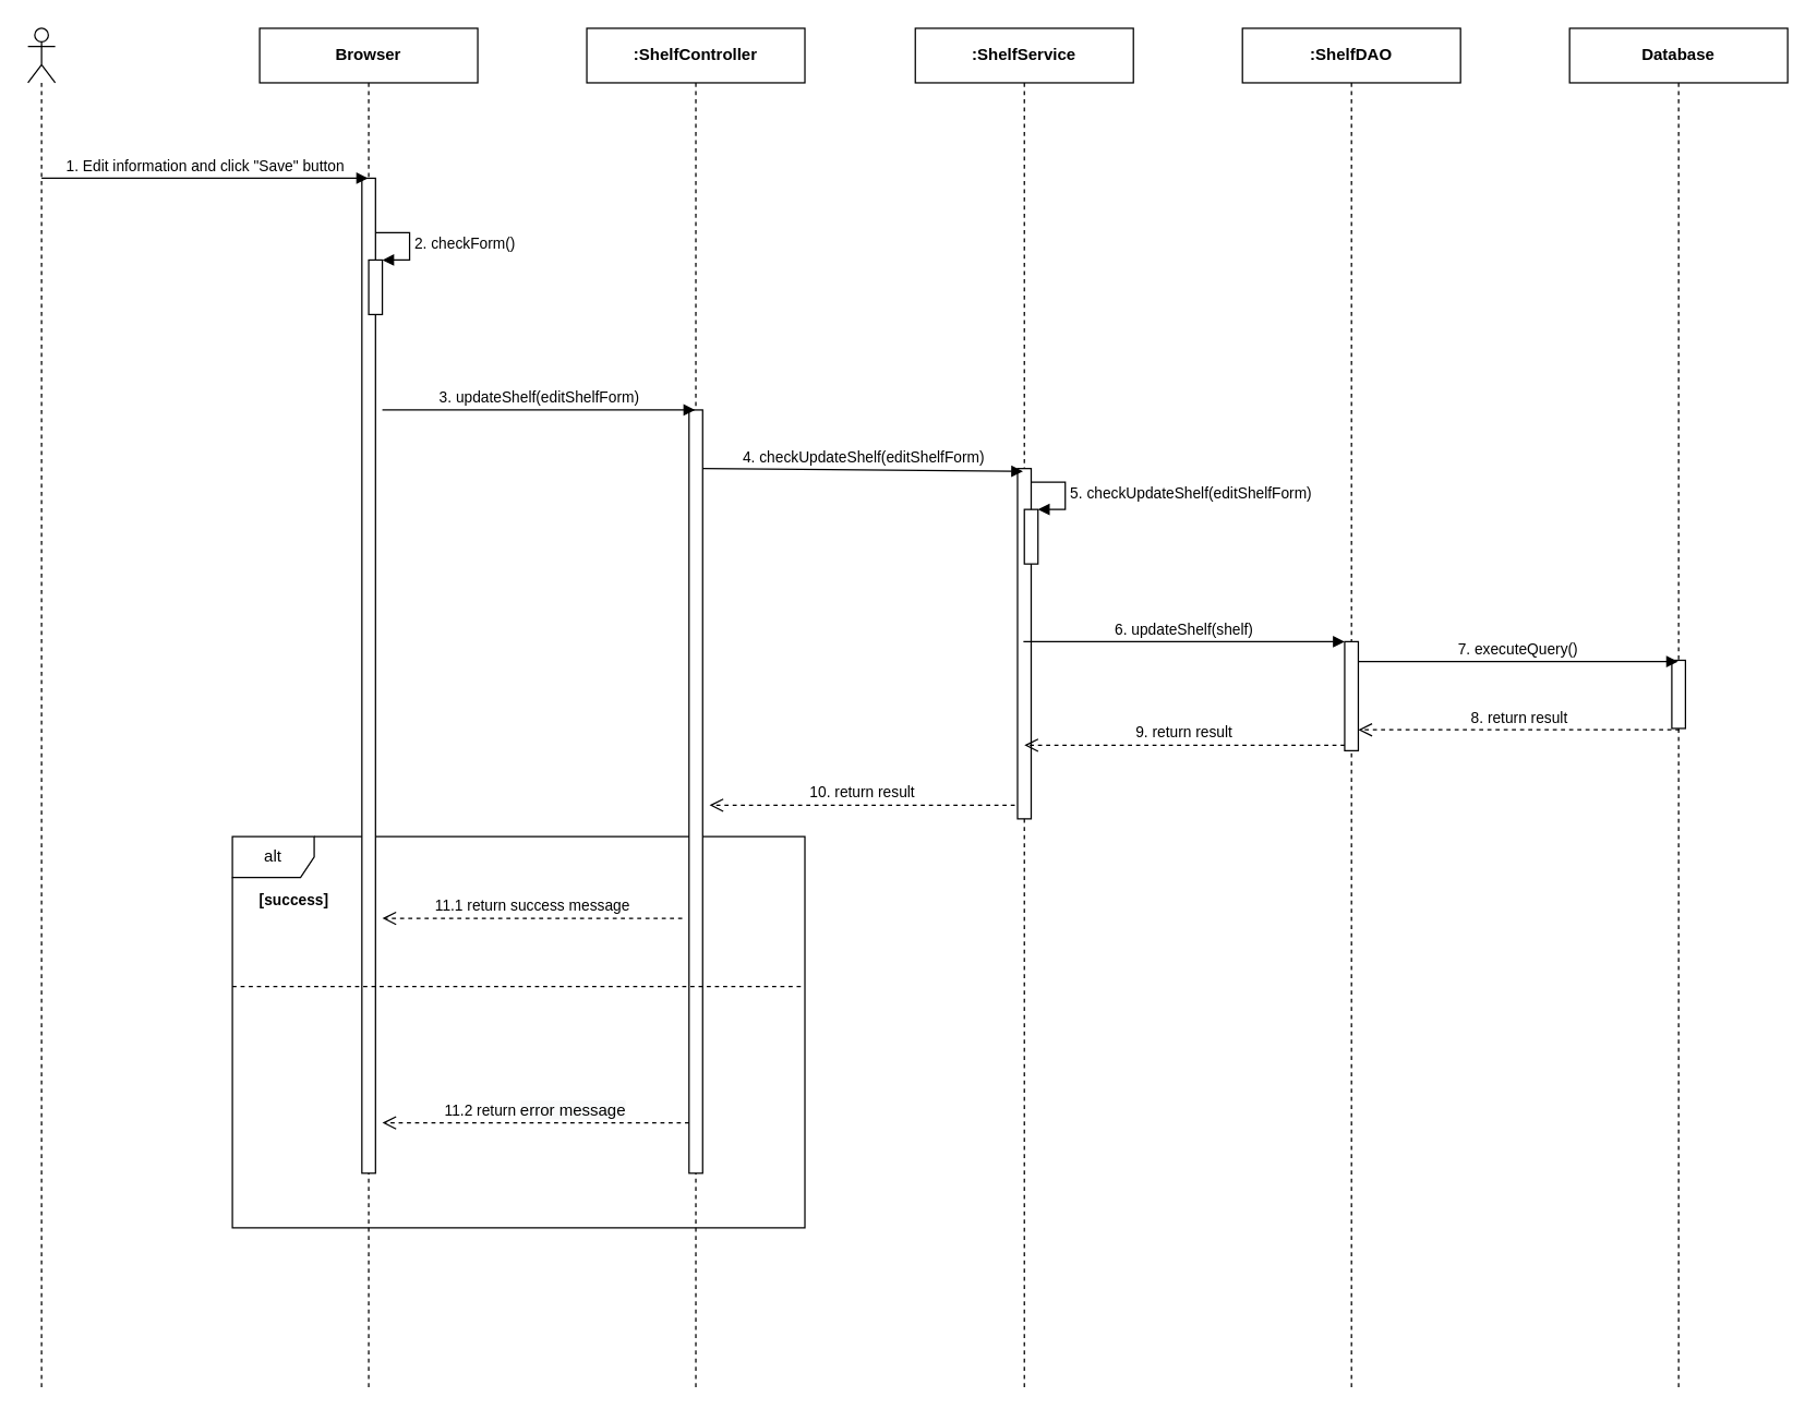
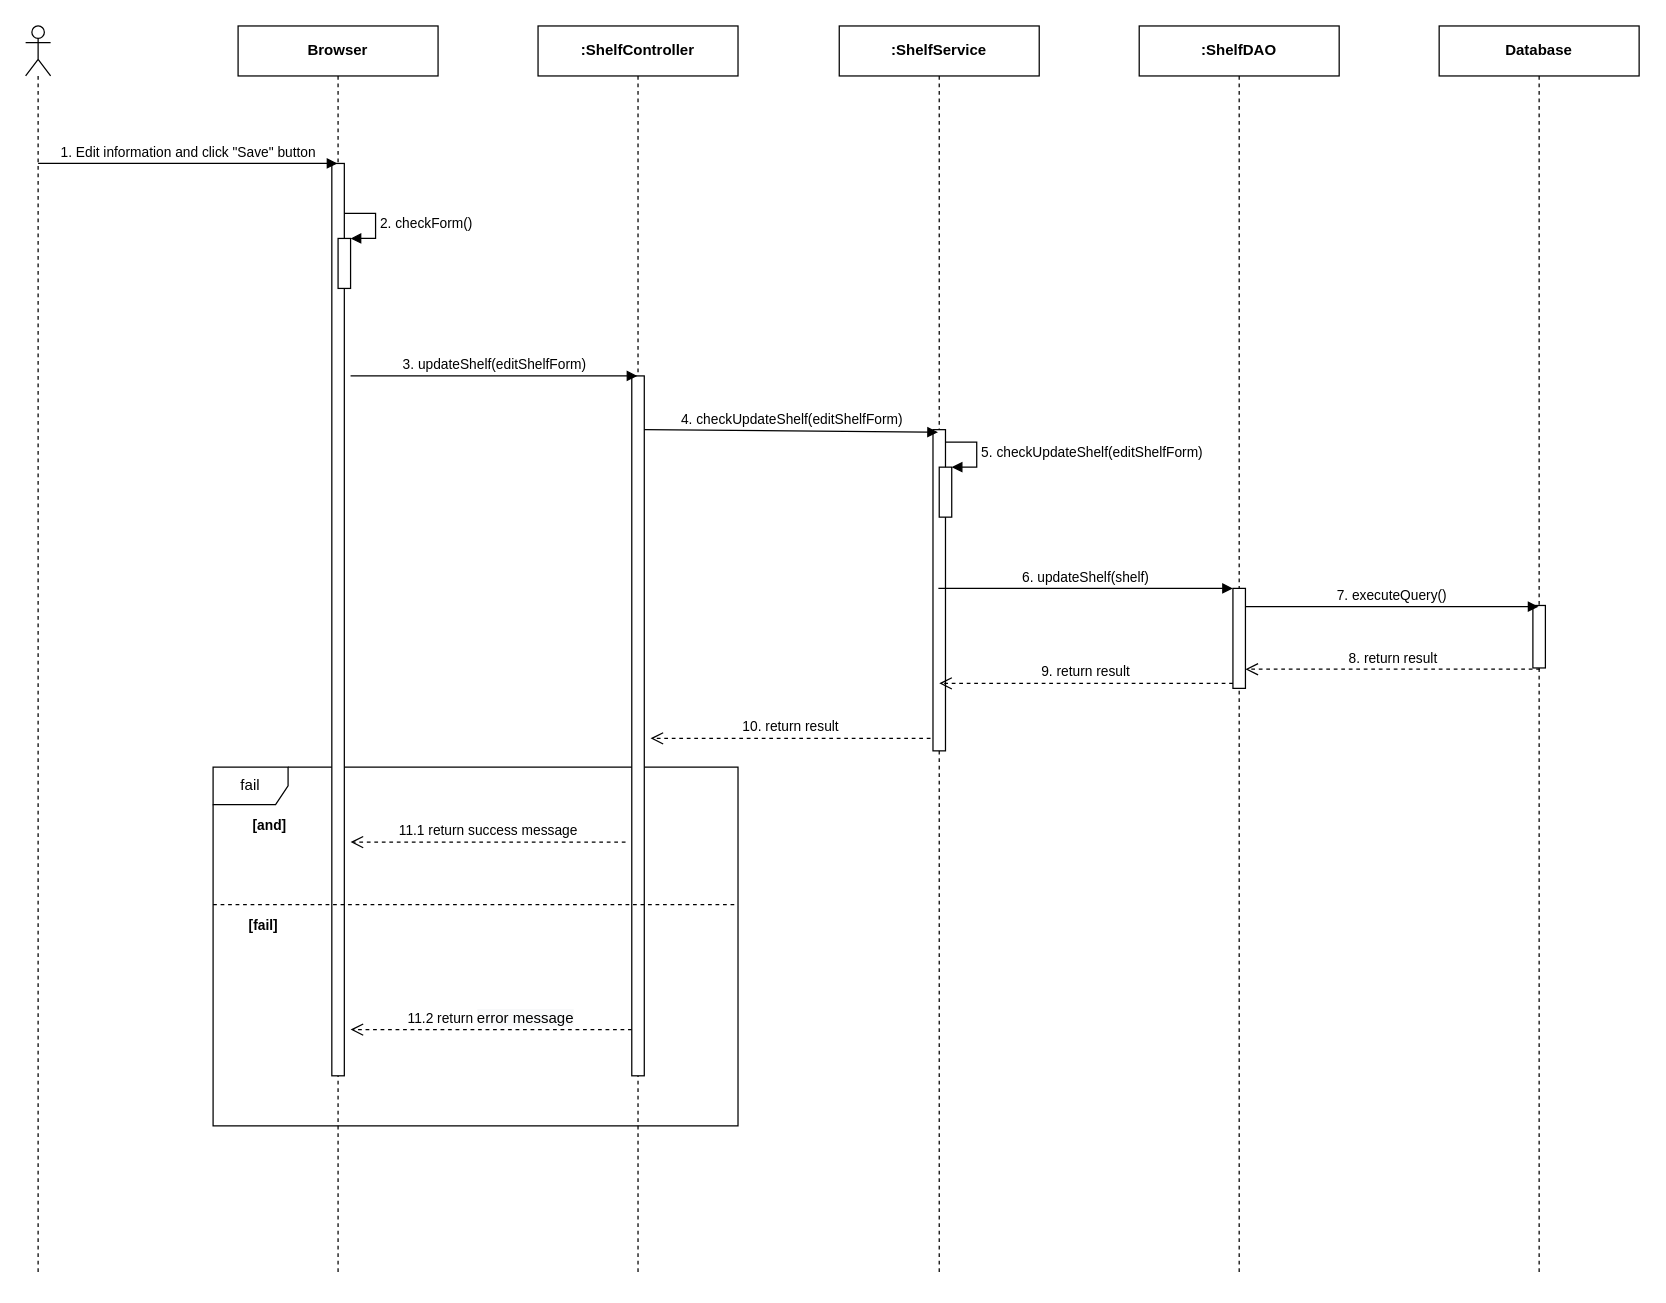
  <mxCell id="0" />
  <mxCell id="1" parent="0" />
- <mxCell id="2" value="alt" style="shape=umlFrame;whiteSpace=wrap;html=1;" parent="1" vertex="1"><mxGeometry x="170" y="613" width="420" height="287" as="geometry" /></mxCell>
+ <mxCell id="2" value="fail" style="shape=umlFrame;whiteSpace=wrap;html=1;" parent="1" vertex="1"><mxGeometry x="170" y="613" width="420" height="287" as="geometry" /></mxCell>
  <mxCell id="3" value="" style="shape=umlLifeline;participant=umlActor;perimeter=lifelinePerimeter;whiteSpace=wrap;html=1;container=1;collapsible=0;recursiveResize=0;verticalAlign=top;spacingTop=36;outlineConnect=0;" parent="1" vertex="1"><mxGeometry x="20" y="20" width="20" height="1000" as="geometry" /></mxCell>
  <mxCell id="4" value="&lt;b&gt;Browser&lt;/b&gt;" style="shape=umlLifeline;perimeter=lifelinePerimeter;whiteSpace=wrap;html=1;container=1;collapsible=0;recursiveResize=0;outlineConnect=0;" parent="1" vertex="1"><mxGeometry x="190" y="20" width="160" height="1000" as="geometry" /></mxCell>
  <mxCell id="5" value="" style="html=1;points=[];perimeter=orthogonalPerimeter;" parent="4" vertex="1"><mxGeometry x="75" y="110" width="10" height="730" as="geometry" /></mxCell>
  <mxCell id="6" value="&lt;b&gt;:ShelfDAO&lt;/b&gt;" style="shape=umlLifeline;perimeter=lifelinePerimeter;whiteSpace=wrap;html=1;container=1;collapsible=0;recursiveResize=0;outlineConnect=0;" parent="1" vertex="1"><mxGeometry x="911" y="20" width="160" height="1000" as="geometry" /></mxCell>
  <mxCell id="7" value="&lt;b&gt;:ShelfService&lt;/b&gt;" style="shape=umlLifeline;perimeter=lifelinePerimeter;whiteSpace=wrap;html=1;container=1;collapsible=0;recursiveResize=0;outlineConnect=0;" parent="1" vertex="1"><mxGeometry x="671" y="20" width="160" height="1000" as="geometry" /></mxCell>
  <mxCell id="8" value="" style="html=1;points=[];perimeter=orthogonalPerimeter;" parent="7" vertex="1"><mxGeometry x="75" y="323" width="10" height="257" as="geometry" /></mxCell>
  <mxCell id="9" value="&lt;b&gt;:ShelfController&lt;/b&gt;" style="shape=umlLifeline;perimeter=lifelinePerimeter;whiteSpace=wrap;html=1;container=1;collapsible=0;recursiveResize=0;outlineConnect=0;" parent="1" vertex="1"><mxGeometry x="430" y="20" width="160" height="1000" as="geometry" /></mxCell>
  <mxCell id="10" value="" style="html=1;points=[];perimeter=orthogonalPerimeter;" parent="9" vertex="1"><mxGeometry x="75" y="280" width="10" height="560" as="geometry" /></mxCell>
  <mxCell id="11" value="1. Edit information and click &quot;Save&quot; button" style="html=1;verticalAlign=bottom;endArrow=block;" parent="1" target="4" edge="1"><mxGeometry width="80" relative="1" as="geometry"><mxPoint x="30" y="130" as="sourcePoint" /><mxPoint x="110" y="130" as="targetPoint" /></mxGeometry></mxCell>
  <mxCell id="12" value="3. updateShelf(editShelfForm)" style="html=1;verticalAlign=bottom;endArrow=block;" parent="1" edge="1"><mxGeometry width="80" relative="1" as="geometry"><mxPoint x="280" y="300" as="sourcePoint" /><mxPoint x="509.5" y="300" as="targetPoint" /></mxGeometry></mxCell>
  <mxCell id="13" value="4. checkUpdateShelf(editShelfForm)" style="html=1;verticalAlign=bottom;endArrow=block;" parent="1" edge="1"><mxGeometry relative="1" as="geometry"><mxPoint x="515" y="343" as="sourcePoint" /><mxPoint x="750" y="345" as="targetPoint" /></mxGeometry></mxCell>
  <mxCell id="14" value="" style="html=1;points=[];perimeter=orthogonalPerimeter;" parent="1" vertex="1"><mxGeometry x="751" y="373" width="10" height="40" as="geometry" /></mxCell>
  <mxCell id="15" value="&lt;span style=&quot;text-align: center&quot;&gt;5. checkUpdateShelf(editShelfForm)&lt;/span&gt;" style="edgeStyle=orthogonalEdgeStyle;html=1;align=left;spacingLeft=2;endArrow=block;rounded=0;entryX=1;entryY=0;" parent="1" target="14" edge="1"><mxGeometry relative="1" as="geometry"><mxPoint x="756" y="353" as="sourcePoint" /><Array as="points"><mxPoint x="781" y="353" /></Array></mxGeometry></mxCell>
  <mxCell id="16" value="" style="html=1;points=[];perimeter=orthogonalPerimeter;" parent="1" vertex="1"><mxGeometry x="986" y="470" width="10" height="80" as="geometry" /></mxCell>
  <mxCell id="17" value="6. updateShelf(shelf)" style="html=1;verticalAlign=bottom;endArrow=block;entryX=0;entryY=0;" parent="1" target="16" edge="1"><mxGeometry relative="1" as="geometry"><mxPoint x="750.324" y="470" as="sourcePoint" /></mxGeometry></mxCell>
  <mxCell id="18" value="9. return result" style="html=1;verticalAlign=bottom;endArrow=open;dashed=1;endSize=8;exitX=0;exitY=0.95;" parent="1" source="16" edge="1"><mxGeometry relative="1" as="geometry"><mxPoint x="751" y="546" as="targetPoint" /></mxGeometry></mxCell>
  <mxCell id="19" value="" style="html=1;points=[];perimeter=orthogonalPerimeter;" parent="1" vertex="1"><mxGeometry x="270" y="190" width="10" height="40" as="geometry" /></mxCell>
  <mxCell id="20" value="2. checkForm()" style="edgeStyle=orthogonalEdgeStyle;html=1;align=left;spacingLeft=2;endArrow=block;rounded=0;entryX=1;entryY=0;" parent="1" target="19" edge="1"><mxGeometry relative="1" as="geometry"><mxPoint x="275" y="170" as="sourcePoint" /><Array as="points"><mxPoint x="300" y="170" /></Array></mxGeometry></mxCell>
  <mxCell id="21" value="11.2 return&amp;nbsp;&lt;span style=&quot;font-size: 12px ; background-color: rgb(248 , 249 , 250)&quot;&gt;error message&lt;/span&gt;" style="html=1;verticalAlign=bottom;endArrow=open;dashed=1;endSize=8;" parent="1" edge="1"><mxGeometry relative="1" as="geometry"><mxPoint x="505" y="823.06" as="sourcePoint" /><mxPoint x="280" y="823" as="targetPoint" /></mxGeometry></mxCell>
  <mxCell id="22" value="11.1 return success message" style="html=1;verticalAlign=bottom;endArrow=open;dashed=1;endSize=8;" parent="1" edge="1"><mxGeometry relative="1" as="geometry"><mxPoint x="500" y="673" as="sourcePoint" /><mxPoint x="280" y="673" as="targetPoint" /></mxGeometry></mxCell>
  <mxCell id="23" value="10. return result" style="html=1;verticalAlign=bottom;endArrow=open;dashed=1;endSize=8;entryX=1.1;entryY=0.824;entryDx=0;entryDy=0;entryPerimeter=0;" parent="1" edge="1"><mxGeometry relative="1" as="geometry"><mxPoint x="744" y="590.04" as="sourcePoint" /><mxPoint x="520" y="590" as="targetPoint" /></mxGeometry></mxCell>
  <mxCell id="24" value="" style="endArrow=none;dashed=1;html=1;" parent="1" edge="1"><mxGeometry width="50" height="50" relative="1" as="geometry"><mxPoint x="170" y="723" as="sourcePoint" /><mxPoint x="590" y="723" as="targetPoint" /></mxGeometry></mxCell>
  <mxCell id="25" value="&lt;b&gt;Database&lt;/b&gt;" style="shape=umlLifeline;perimeter=lifelinePerimeter;whiteSpace=wrap;html=1;container=1;collapsible=0;recursiveResize=0;outlineConnect=0;" parent="1" vertex="1"><mxGeometry x="1151" y="20" width="160" height="1000" as="geometry" /></mxCell>
  <mxCell id="26" value="" style="html=1;points=[];perimeter=orthogonalPerimeter;" parent="25" vertex="1"><mxGeometry x="75" y="463.67" width="10" height="50" as="geometry" /></mxCell>
  <mxCell id="27" value="7. executeQuery()" style="html=1;verticalAlign=bottom;endArrow=block;" parent="1" edge="1"><mxGeometry relative="1" as="geometry"><mxPoint x="996.004" y="484.67" as="sourcePoint" /><mxPoint x="1230.5" y="484.67" as="targetPoint" /></mxGeometry></mxCell>
  <mxCell id="28" value="8. return result" style="html=1;verticalAlign=bottom;endArrow=open;dashed=1;endSize=8;exitX=0;exitY=0.95;" parent="1" edge="1"><mxGeometry relative="1" as="geometry"><mxPoint x="996.004" y="534.67" as="targetPoint" /><mxPoint x="1231.68" y="534.67" as="sourcePoint" /></mxGeometry></mxCell>
- <mxCell id="29" value="&lt;span style=&quot;font-size: 11px ; background-color: rgb(255 , 255 , 255)&quot;&gt;&lt;b&gt;[success]&lt;/b&gt;&lt;/span&gt;" style="text;html=1;align=center;verticalAlign=middle;resizable=0;points=[];autosize=1;" parent="1" vertex="1"><mxGeometry x="180" y="650" width="70" height="20" as="geometry" /></mxCell>
+ <mxCell id="29" value="&lt;span style=&quot;font-size: 11px ; background-color: rgb(255 , 255 , 255)&quot;&gt;&lt;b&gt;[and]&lt;/b&gt;&lt;/span&gt;" style="text;html=1;align=center;verticalAlign=middle;resizable=0;points=[];autosize=1;" parent="1" vertex="1"><mxGeometry x="180" y="650" width="70" height="20" as="geometry" /></mxCell>
+ <mxCell id="30" value="&lt;span style=&quot;font-size: 11px ; background-color: rgb(255 , 255 , 255)&quot;&gt;&lt;b&gt;[fail]&lt;/b&gt;&lt;/span&gt;" style="text;html=1;align=center;verticalAlign=middle;resizable=0;points=[];autosize=1;" parent="1" vertex="1"><mxGeometry x="190" y="730" width="40" height="20" as="geometry" /></mxCell>
